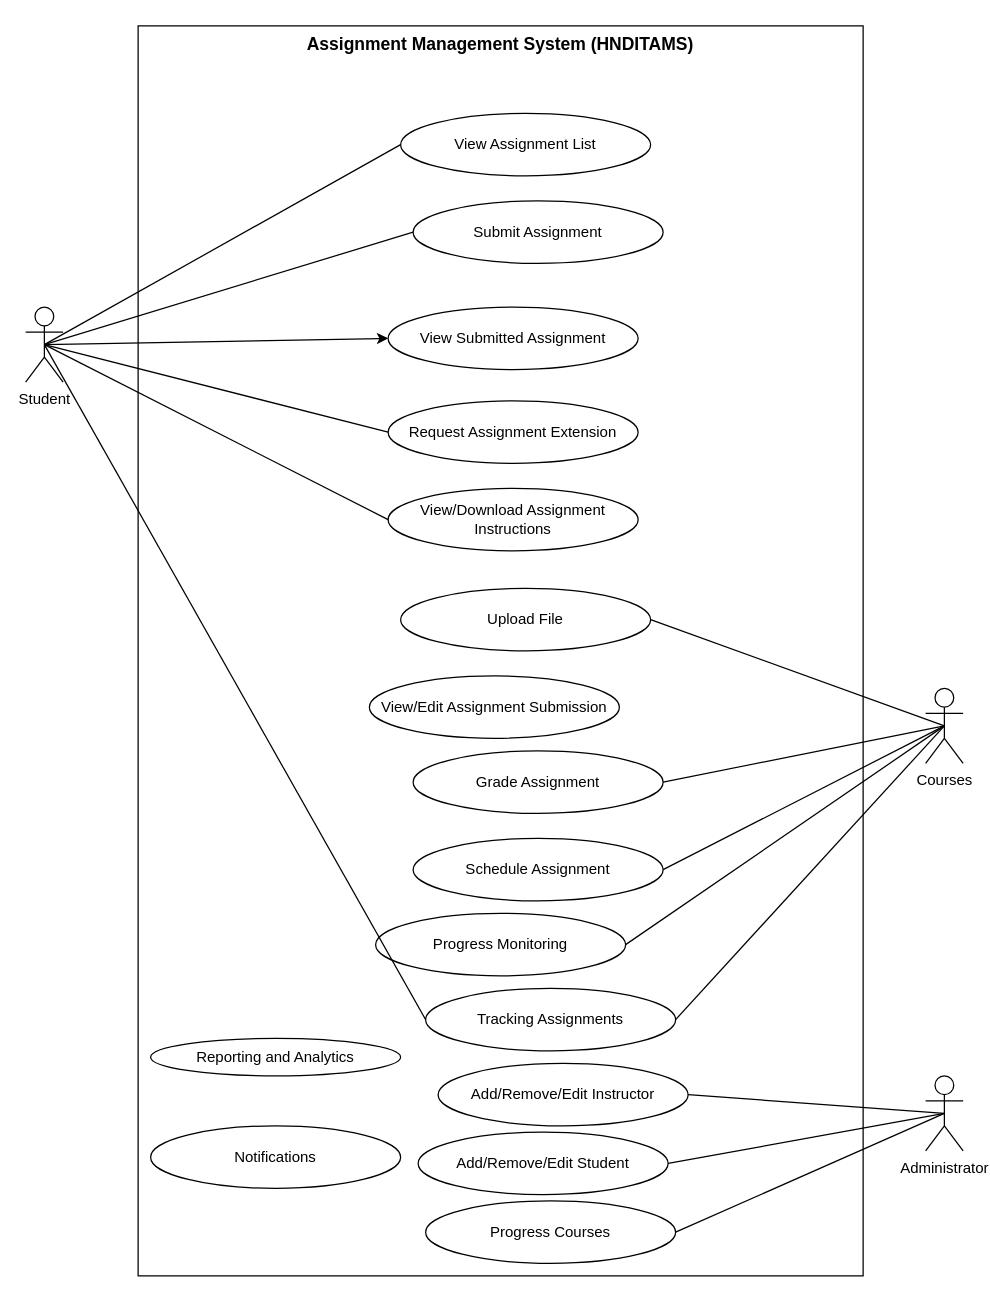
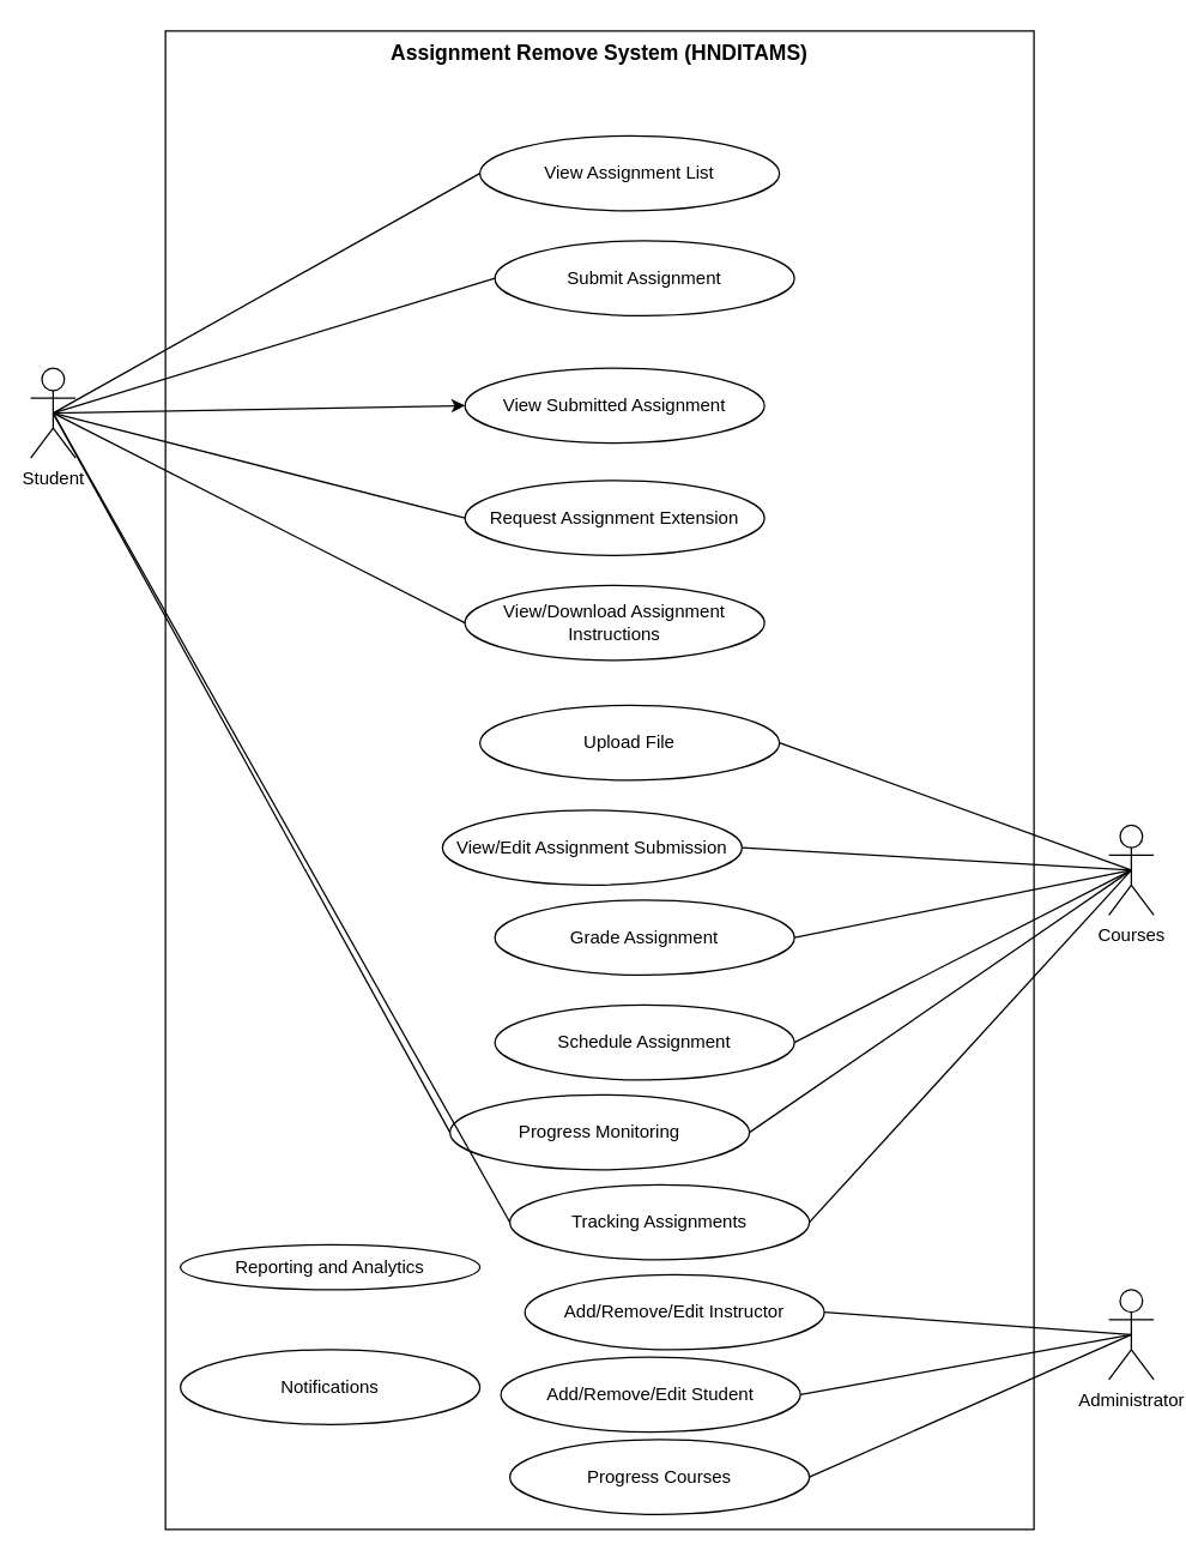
  <mxCell id="0" />
  <mxCell id="1" parent="0" />
  <mxCell id="2" value="" style="rounded=0;whiteSpace=wrap;html=1;" vertex="1" parent="1"><mxGeometry x="110" y="20" width="580" height="1000" as="geometry" /></mxCell>
- <mxCell id="3" value="&lt;b&gt;&lt;font style=&quot;font-size: 14px;&quot;&gt;Assignment Management System (HNDITAMS)&lt;/font&gt;&lt;/b&gt;" style="text;html=1;strokeColor=none;fillColor=none;align=center;verticalAlign=middle;whiteSpace=wrap;rounded=0;" vertex="1" parent="1"><mxGeometry x="110" y="20" width="580" height="30" as="geometry" /></mxCell>
+ <mxCell id="3" value="&lt;b&gt;&lt;font style=&quot;font-size: 14px;&quot;&gt;Assignment Remove System (HNDITAMS)&lt;/font&gt;&lt;/b&gt;" style="text;html=1;strokeColor=none;fillColor=none;align=center;verticalAlign=middle;whiteSpace=wrap;rounded=0;" vertex="1" parent="1"><mxGeometry x="110" y="20" width="580" height="30" as="geometry" /></mxCell>
  <mxCell id="4" value="Student" style="shape=umlActor;verticalLabelPosition=bottom;verticalAlign=top;html=1;outlineConnect=0;" vertex="1" parent="1"><mxGeometry x="20" y="245" width="30" height="60" as="geometry" /></mxCell>
  <mxCell id="5" value="Administrator" style="shape=umlActor;verticalLabelPosition=bottom;verticalAlign=top;html=1;outlineConnect=0;" vertex="1" parent="1"><mxGeometry x="740" y="860" width="30" height="60" as="geometry" /></mxCell>
  <mxCell id="6" value="Courses" style="shape=umlActor;verticalLabelPosition=bottom;verticalAlign=top;html=1;outlineConnect=0;" vertex="1" parent="1"><mxGeometry x="740" y="550" width="30" height="60" as="geometry" /></mxCell>
  <mxCell id="7" value="View Assignment List" style="ellipse;whiteSpace=wrap;html=1;" vertex="1" parent="1"><mxGeometry x="320" y="90" width="200" height="50" as="geometry" /></mxCell>
  <mxCell id="8" value="Submit Assignment" style="ellipse;whiteSpace=wrap;html=1;" vertex="1" parent="1"><mxGeometry x="330" y="160" width="200" height="50" as="geometry" /></mxCell>
  <mxCell id="9" value="View Submitted Assignment" style="ellipse;whiteSpace=wrap;html=1;" vertex="1" parent="1"><mxGeometry x="310" y="245" width="200" height="50" as="geometry" /></mxCell>
  <mxCell id="10" value="Request Assignment Extension" style="ellipse;whiteSpace=wrap;html=1;" vertex="1" parent="1"><mxGeometry x="310" y="320" width="200" height="50" as="geometry" /></mxCell>
  <mxCell id="11" value="View/Download Assignment Instructions" style="ellipse;whiteSpace=wrap;html=1;" vertex="1" parent="1"><mxGeometry x="310" y="390" width="200" height="50" as="geometry" /></mxCell>
  <mxCell id="12" value="Upload File" style="ellipse;whiteSpace=wrap;html=1;" vertex="1" parent="1"><mxGeometry x="320" y="470" width="200" height="50" as="geometry" /></mxCell>
  <mxCell id="13" value="View/Edit Assignment Submission" style="ellipse;whiteSpace=wrap;html=1;" vertex="1" parent="1"><mxGeometry x="295" y="540" width="200" height="50" as="geometry" /></mxCell>
  <mxCell id="14" value="Grade Assignment" style="ellipse;whiteSpace=wrap;html=1;" vertex="1" parent="1"><mxGeometry x="330" y="600" width="200" height="50" as="geometry" /></mxCell>
  <mxCell id="15" value="Add/Remove/Edit Instructor" style="ellipse;whiteSpace=wrap;html=1;" vertex="1" parent="1"><mxGeometry x="350" y="850" width="200" height="50" as="geometry" /></mxCell>
  <mxCell id="16" value="Add/Remove/Edit Student" style="ellipse;whiteSpace=wrap;html=1;" vertex="1" parent="1"><mxGeometry x="334" y="905" width="200" height="50" as="geometry" /></mxCell>
  <mxCell id="17" value="" style="endArrow=none;html=1;rounded=0;exitX=0.5;exitY=0.5;exitDx=0;exitDy=0;exitPerimeter=0;entryX=0;entryY=0.5;entryDx=0;entryDy=0;" edge="1" parent="1" source="4" target="7"><mxGeometry width="50" height="50" relative="1" as="geometry"><mxPoint x="360" y="280" as="sourcePoint" /><mxPoint x="410" y="230" as="targetPoint" /></mxGeometry></mxCell>
  <mxCell id="18" value="" style="endArrow=none;html=1;rounded=0;exitX=0.5;exitY=0.5;exitDx=0;exitDy=0;exitPerimeter=0;entryX=0;entryY=0.5;entryDx=0;entryDy=0;" edge="1" parent="1" source="4" target="8"><mxGeometry width="50" height="50" relative="1" as="geometry"><mxPoint x="35" y="430" as="sourcePoint" /><mxPoint x="330" y="125" as="targetPoint" /></mxGeometry></mxCell>
  <mxCell id="19" value="" style="endArrow=classic;html=1;rounded=0;exitX=0.5;exitY=0.5;exitDx=0;exitDy=0;exitPerimeter=0;entryX=0;entryY=0.5;entryDx=0;entryDy=0;" edge="1" parent="1" source="4" target="9"><mxGeometry width="50" height="50" relative="1" as="geometry"><mxPoint x="35" y="430" as="sourcePoint" /><mxPoint x="340" y="195" as="targetPoint" /></mxGeometry></mxCell>
  <mxCell id="20" value="" style="endArrow=none;html=1;rounded=0;exitX=0.5;exitY=0.5;exitDx=0;exitDy=0;exitPerimeter=0;entryX=0;entryY=0.5;entryDx=0;entryDy=0;" edge="1" parent="1" source="4" target="10"><mxGeometry width="50" height="50" relative="1" as="geometry"><mxPoint x="35" y="430" as="sourcePoint" /><mxPoint x="320" y="280" as="targetPoint" /></mxGeometry></mxCell>
  <mxCell id="21" value="" style="endArrow=none;html=1;rounded=0;exitX=0.5;exitY=0.5;exitDx=0;exitDy=0;exitPerimeter=0;entryX=0;entryY=0.5;entryDx=0;entryDy=0;" edge="1" parent="1" source="4" target="11"><mxGeometry width="50" height="50" relative="1" as="geometry"><mxPoint x="35" y="430" as="sourcePoint" /><mxPoint x="320" y="355" as="targetPoint" /></mxGeometry></mxCell>
  <mxCell id="22" value="" style="endArrow=none;html=1;rounded=0;entryX=0.5;entryY=0.5;entryDx=0;entryDy=0;entryPerimeter=0;exitX=1;exitY=0.5;exitDx=0;exitDy=0;" edge="1" parent="1" source="12" target="6"><mxGeometry width="50" height="50" relative="1" as="geometry"><mxPoint x="360" y="580" as="sourcePoint" /><mxPoint x="410" y="530" as="targetPoint" /></mxGeometry></mxCell>
+ <mxCell id="23" value="" style="endArrow=none;html=1;rounded=0;entryX=0.5;entryY=0.5;entryDx=0;entryDy=0;entryPerimeter=0;exitX=1;exitY=0.5;exitDx=0;exitDy=0;" edge="1" parent="1" source="13" target="6"><mxGeometry width="50" height="50" relative="1" as="geometry"><mxPoint x="530" y="505" as="sourcePoint" /><mxPoint x="765" y="280" as="targetPoint" /></mxGeometry></mxCell>
  <mxCell id="24" value="" style="endArrow=none;html=1;rounded=0;exitX=1;exitY=0.5;exitDx=0;exitDy=0;entryX=0.5;entryY=0.5;entryDx=0;entryDy=0;entryPerimeter=0;" edge="1" parent="1" source="14" target="6"><mxGeometry width="50" height="50" relative="1" as="geometry"><mxPoint x="520" y="575" as="sourcePoint" /><mxPoint x="765" y="280" as="targetPoint" /></mxGeometry></mxCell>
  <mxCell id="25" value="" style="endArrow=none;html=1;rounded=0;entryX=0.5;entryY=0.5;entryDx=0;entryDy=0;entryPerimeter=0;exitX=1;exitY=0.5;exitDx=0;exitDy=0;" edge="1" parent="1" source="15" target="5"><mxGeometry width="50" height="50" relative="1" as="geometry"><mxPoint x="360" y="780" as="sourcePoint" /><mxPoint x="410" y="730" as="targetPoint" /></mxGeometry></mxCell>
  <mxCell id="26" value="" style="endArrow=none;html=1;rounded=0;exitX=1;exitY=0.5;exitDx=0;exitDy=0;entryX=0.5;entryY=0.5;entryDx=0;entryDy=0;entryPerimeter=0;" edge="1" parent="1" source="16" target="5"><mxGeometry width="50" height="50" relative="1" as="geometry"><mxPoint x="550" y="715" as="sourcePoint" /><mxPoint x="750" y="640" as="targetPoint" /></mxGeometry></mxCell>
  <mxCell id="27" value="Schedule Assignment" style="ellipse;whiteSpace=wrap;html=1;" vertex="1" parent="1"><mxGeometry x="330" y="670" width="200" height="50" as="geometry" /></mxCell>
  <mxCell id="28" value="" style="endArrow=none;html=1;rounded=0;exitX=1;exitY=0.5;exitDx=0;exitDy=0;entryX=0.5;entryY=0.5;entryDx=0;entryDy=0;entryPerimeter=0;" edge="1" parent="1" source="27" target="6"><mxGeometry width="50" height="50" relative="1" as="geometry"><mxPoint x="540" y="635" as="sourcePoint" /><mxPoint x="750" y="540" as="targetPoint" /></mxGeometry></mxCell>
  <mxCell id="29" value="Progress Monitoring" style="ellipse;whiteSpace=wrap;html=1;" vertex="1" parent="1"><mxGeometry x="300" y="730" width="200" height="50" as="geometry" /></mxCell>
  <mxCell id="30" value="" style="endArrow=none;html=1;rounded=0;exitX=1;exitY=0.5;exitDx=0;exitDy=0;entryX=0.5;entryY=0.5;entryDx=0;entryDy=0;entryPerimeter=0;" edge="1" parent="1" source="29" target="6"><mxGeometry width="50" height="50" relative="1" as="geometry"><mxPoint x="540" y="705" as="sourcePoint" /><mxPoint x="765" y="590" as="targetPoint" /></mxGeometry></mxCell>
+ <mxCell id="31" value="" style="endArrow=none;html=1;rounded=0;exitX=0.5;exitY=0.5;exitDx=0;exitDy=0;exitPerimeter=0;entryX=0;entryY=0.5;entryDx=0;entryDy=0;" edge="1" parent="1" source="4" target="29"><mxGeometry width="50" height="50" relative="1" as="geometry"><mxPoint x="45" y="275" as="sourcePoint" /><mxPoint x="320" y="425" as="targetPoint" /></mxGeometry></mxCell>
  <mxCell id="32" value="Tracking Assignments" style="ellipse;whiteSpace=wrap;html=1;" vertex="1" parent="1"><mxGeometry x="340" y="790" width="200" height="50" as="geometry" /></mxCell>
  <mxCell id="33" value="" style="endArrow=none;html=1;rounded=0;exitX=1;exitY=0.5;exitDx=0;exitDy=0;entryX=0.5;entryY=0.5;entryDx=0;entryDy=0;entryPerimeter=0;" edge="1" parent="1" source="32" target="6"><mxGeometry width="50" height="50" relative="1" as="geometry"><mxPoint x="550" y="765" as="sourcePoint" /><mxPoint x="765" y="590" as="targetPoint" /></mxGeometry></mxCell>
  <mxCell id="34" value="" style="endArrow=none;html=1;rounded=0;exitX=0.5;exitY=0.5;exitDx=0;exitDy=0;exitPerimeter=0;entryX=0;entryY=0.5;entryDx=0;entryDy=0;" edge="1" parent="1" source="4" target="32"><mxGeometry width="50" height="50" relative="1" as="geometry"><mxPoint x="45" y="285" as="sourcePoint" /><mxPoint x="350" y="765" as="targetPoint" /></mxGeometry></mxCell>
  <mxCell id="35" value="Progress Courses" style="ellipse;whiteSpace=wrap;html=1;" vertex="1" parent="1"><mxGeometry x="340" y="960" width="200" height="50" as="geometry" /></mxCell>
  <mxCell id="36" value="" style="endArrow=none;html=1;rounded=0;exitX=1;exitY=0.5;exitDx=0;exitDy=0;entryX=0.5;entryY=0.5;entryDx=0;entryDy=0;entryPerimeter=0;" edge="1" parent="1" source="35" target="5"><mxGeometry width="50" height="50" relative="1" as="geometry"><mxPoint x="550" y="945" as="sourcePoint" /><mxPoint x="765" y="900" as="targetPoint" /></mxGeometry></mxCell>
  <mxCell id="37" value="Reporting and Analytics" style="ellipse;whiteSpace=wrap;html=1;" vertex="1" parent="1"><mxGeometry x="120" y="830" width="200" height="30" as="geometry" /></mxCell>
  <mxCell id="38" value="Notifications" style="ellipse;whiteSpace=wrap;html=1;" vertex="1" parent="1"><mxGeometry x="120" y="900" width="200" height="50" as="geometry" /></mxCell>
